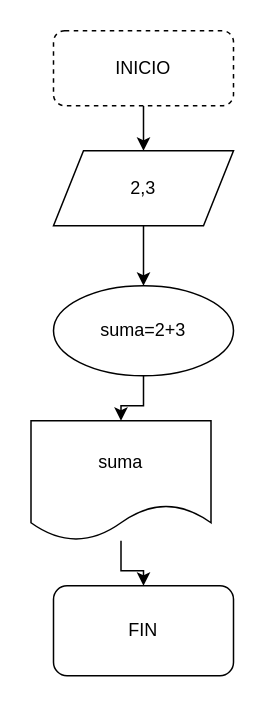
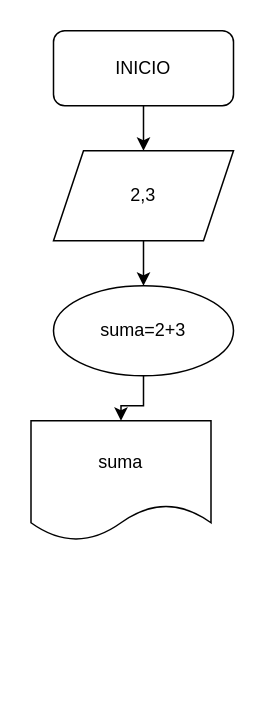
  <mxCell id="0" />
  <mxCell id="1" parent="0" />
  <mxCell id="2" style="edgeStyle=orthogonalEdgeStyle;rounded=0;orthogonalLoop=1;jettySize=auto;html=1;" edge="1" parent="1" source="3" target="5"><mxGeometry relative="1" as="geometry" /></mxCell>
- <mxCell id="3" value="&lt;font style=&quot;vertical-align: inherit;&quot;&gt;&lt;font style=&quot;vertical-align: inherit;&quot;&gt;INICIO&lt;/font&gt;&lt;/font&gt;" style="rounded=1;whiteSpace=wrap;html=1;dashed=1;" vertex="1" parent="1"><mxGeometry x="35" y="20" width="120" height="50" as="geometry" /></mxCell>
+ <mxCell id="3" value="&lt;font style=&quot;vertical-align: inherit;&quot;&gt;&lt;font style=&quot;vertical-align: inherit;&quot;&gt;INICIO&lt;/font&gt;&lt;/font&gt;" style="rounded=1;whiteSpace=wrap;html=1;" vertex="1" parent="1"><mxGeometry x="35" y="20" width="120" height="50" as="geometry" /></mxCell>
  <mxCell id="4" style="edgeStyle=orthogonalEdgeStyle;rounded=0;orthogonalLoop=1;jettySize=auto;html=1;" edge="1" parent="1" source="5" target="7"><mxGeometry relative="1" as="geometry" /></mxCell>
- <mxCell id="5" value="&lt;font style=&quot;vertical-align: inherit;&quot;&gt;&lt;font style=&quot;vertical-align: inherit;&quot;&gt;2,3&lt;/font&gt;&lt;/font&gt;" style="shape=parallelogram;perimeter=parallelogramPerimeter;whiteSpace=wrap;html=1;fixedSize=1;" vertex="1" parent="1"><mxGeometry x="35" y="100" width="120" height="50" as="geometry" /></mxCell>
+ <mxCell id="5" value="&lt;font style=&quot;vertical-align: inherit;&quot;&gt;&lt;font style=&quot;vertical-align: inherit;&quot;&gt;2,3&lt;/font&gt;&lt;/font&gt;" style="shape=parallelogram;perimeter=parallelogramPerimeter;whiteSpace=wrap;html=1;fixedSize=1;" vertex="1" parent="1"><mxGeometry x="35" y="100" width="120" height="60" as="geometry" /></mxCell>
  <mxCell id="6" style="edgeStyle=orthogonalEdgeStyle;rounded=0;orthogonalLoop=1;jettySize=auto;html=1;" edge="1" parent="1" source="7" target="9"><mxGeometry relative="1" as="geometry" /></mxCell>
  <mxCell id="7" value="&lt;font style=&quot;vertical-align: inherit;&quot;&gt;&lt;font style=&quot;vertical-align: inherit;&quot;&gt;suma=2+3&lt;/font&gt;&lt;/font&gt;" style="ellipse;whiteSpace=wrap;html=1;" vertex="1" parent="1"><mxGeometry x="35" y="190" width="120" height="60" as="geometry" /></mxCell>
- <mxCell id="8" style="edgeStyle=orthogonalEdgeStyle;rounded=0;orthogonalLoop=1;jettySize=auto;html=1;" edge="1" parent="1" source="9" target="10"><mxGeometry relative="1" as="geometry" /></mxCell>
  <mxCell id="9" value="&lt;font style=&quot;vertical-align: inherit;&quot;&gt;&lt;font style=&quot;vertical-align: inherit;&quot;&gt;suma&lt;/font&gt;&lt;/font&gt;" style="shape=document;whiteSpace=wrap;html=1;boundedLbl=1;" vertex="1" parent="1"><mxGeometry x="20" y="280" width="120" height="80" as="geometry" /></mxCell>
- <mxCell id="10" value="&lt;font style=&quot;vertical-align: inherit;&quot;&gt;&lt;font style=&quot;vertical-align: inherit;&quot;&gt;FIN&lt;/font&gt;&lt;/font&gt;" style="rounded=1;whiteSpace=wrap;html=1;" vertex="1" parent="1"><mxGeometry x="35" y="390" width="120" height="60" as="geometry" /></mxCell>
